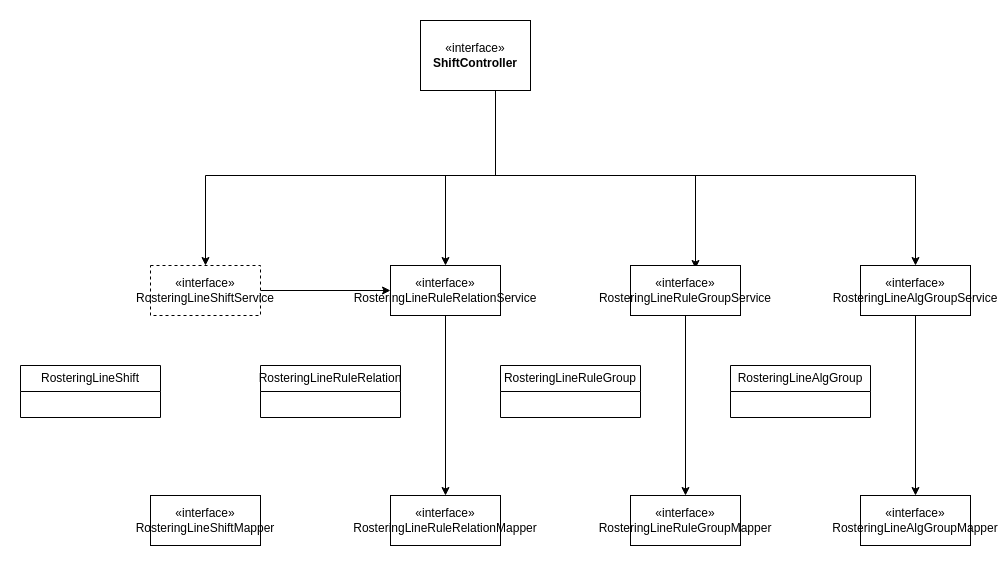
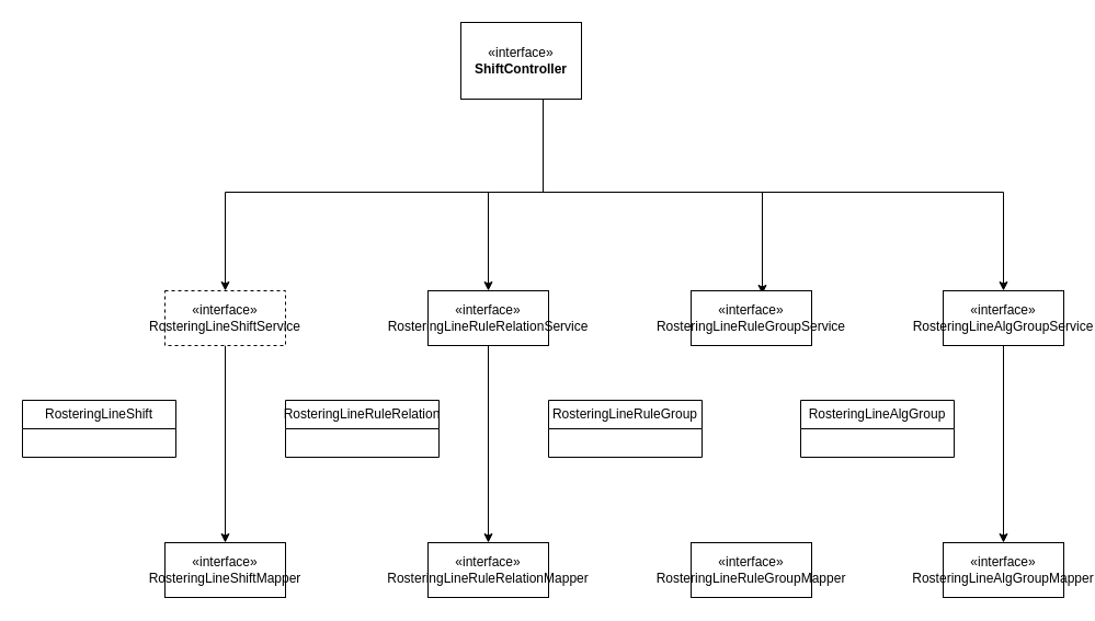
  <mxCell id="0" />
  <mxCell id="1" parent="0" />
  <mxCell id="2" style="edgeStyle=orthogonalEdgeStyle;rounded=0;orthogonalLoop=1;jettySize=auto;html=1;" edge="1" parent="1" source="6" target="13"><mxGeometry relative="1" as="geometry"><Array as="points"><mxPoint x="495" y="175" /><mxPoint x="445" y="175" /></Array></mxGeometry></mxCell>
  <mxCell id="3" style="edgeStyle=orthogonalEdgeStyle;rounded=0;orthogonalLoop=1;jettySize=auto;html=1;entryX=0.591;entryY=0.06;entryDx=0;entryDy=0;entryPerimeter=0;" edge="1" parent="1" source="6" target="18"><mxGeometry relative="1" as="geometry"><Array as="points"><mxPoint x="495" y="175" /><mxPoint x="695" y="175" /></Array></mxGeometry></mxCell>
  <mxCell id="4" style="edgeStyle=orthogonalEdgeStyle;rounded=0;orthogonalLoop=1;jettySize=auto;html=1;" edge="1" parent="1" source="6" target="23"><mxGeometry relative="1" as="geometry"><Array as="points"><mxPoint x="495" y="175" /><mxPoint x="915" y="175" /></Array></mxGeometry></mxCell>
  <mxCell id="5" style="edgeStyle=orthogonalEdgeStyle;rounded=0;orthogonalLoop=1;jettySize=auto;html=1;entryX=0.5;entryY=0;entryDx=0;entryDy=0;" edge="1" parent="1" source="6" target="8"><mxGeometry relative="1" as="geometry"><Array as="points"><mxPoint x="495" y="175" /><mxPoint x="205" y="175" /></Array></mxGeometry></mxCell>
  <mxCell id="6" value="«interface»&lt;br&gt;&lt;b&gt;ShiftController&lt;/b&gt;" style="html=1;whiteSpace=wrap;" vertex="1" parent="1"><mxGeometry x="420" y="20" width="110" height="70" as="geometry" /></mxCell>
- <mxCell id="7" style="edgeStyle=orthogonalEdgeStyle;rounded=0;orthogonalLoop=1;jettySize=auto;html=1;" edge="1" parent="1" source="8" target="13"><mxGeometry relative="1" as="geometry" /></mxCell>
+ <mxCell id="7" style="edgeStyle=orthogonalEdgeStyle;rounded=0;orthogonalLoop=1;jettySize=auto;html=1;" edge="1" parent="1" source="8" target="9"><mxGeometry relative="1" as="geometry" /></mxCell>
  <mxCell id="8" value="«interface»&lt;br&gt;RosteringLineShiftService" style="html=1;whiteSpace=wrap;dashed=1;" vertex="1" parent="1"><mxGeometry x="150" y="265" width="110" height="50" as="geometry" /></mxCell>
  <mxCell id="9" value="«interface»&lt;br&gt;RosteringLineShiftMapper" style="html=1;whiteSpace=wrap;" vertex="1" parent="1"><mxGeometry x="150" y="495" width="110" height="50" as="geometry" /></mxCell>
  <mxCell id="10" value="RosteringLineShift" style="swimlane;fontStyle=0;childLayout=stackLayout;horizontal=1;startSize=26;fillColor=none;horizontalStack=0;resizeParent=1;resizeParentMax=0;resizeLast=0;collapsible=1;marginBottom=0;whiteSpace=wrap;html=1;" vertex="1" parent="1"><mxGeometry x="20" y="365" width="140" height="52" as="geometry" /></mxCell>
  <mxCell id="11" value="&amp;nbsp;" style="text;strokeColor=none;fillColor=none;align=left;verticalAlign=top;spacingLeft=4;spacingRight=4;overflow=hidden;rotatable=0;points=[[0,0.5],[1,0.5]];portConstraint=eastwest;whiteSpace=wrap;html=1;" vertex="1" parent="10"><mxGeometry y="26" width="140" height="26" as="geometry" /></mxCell>
  <mxCell id="12" style="edgeStyle=orthogonalEdgeStyle;rounded=0;orthogonalLoop=1;jettySize=auto;html=1;" edge="1" parent="1" source="13" target="14"><mxGeometry relative="1" as="geometry" /></mxCell>
  <mxCell id="13" value="«interface»&lt;br&gt;RosteringLineRuleRelationService" style="html=1;whiteSpace=wrap;" vertex="1" parent="1"><mxGeometry x="390" y="265" width="110" height="50" as="geometry" /></mxCell>
  <mxCell id="14" value="«interface»&lt;br&gt;RosteringLineRuleRelationMapper" style="html=1;whiteSpace=wrap;" vertex="1" parent="1"><mxGeometry x="390" y="495" width="110" height="50" as="geometry" /></mxCell>
  <mxCell id="15" value="RosteringLineRuleRelation" style="swimlane;fontStyle=0;childLayout=stackLayout;horizontal=1;startSize=26;fillColor=none;horizontalStack=0;resizeParent=1;resizeParentMax=0;resizeLast=0;collapsible=1;marginBottom=0;whiteSpace=wrap;html=1;" vertex="1" parent="1"><mxGeometry x="260" y="365" width="140" height="52" as="geometry" /></mxCell>
  <mxCell id="16" value="&amp;nbsp;" style="text;strokeColor=none;fillColor=none;align=left;verticalAlign=top;spacingLeft=4;spacingRight=4;overflow=hidden;rotatable=0;points=[[0,0.5],[1,0.5]];portConstraint=eastwest;whiteSpace=wrap;html=1;" vertex="1" parent="15"><mxGeometry y="26" width="140" height="26" as="geometry" /></mxCell>
- <mxCell id="17" style="edgeStyle=orthogonalEdgeStyle;rounded=0;orthogonalLoop=1;jettySize=auto;html=1;" edge="1" parent="1" source="18" target="19"><mxGeometry relative="1" as="geometry" /></mxCell>
  <mxCell id="18" value="«interface»&lt;br&gt;RosteringLineRuleGroupService" style="html=1;whiteSpace=wrap;" vertex="1" parent="1"><mxGeometry x="630" y="265" width="110" height="50" as="geometry" /></mxCell>
  <mxCell id="19" value="«interface»&lt;br&gt;RosteringLineRuleGroupMapper" style="html=1;whiteSpace=wrap;" vertex="1" parent="1"><mxGeometry x="630" y="495" width="110" height="50" as="geometry" /></mxCell>
  <mxCell id="20" value="RosteringLineRuleGroup" style="swimlane;fontStyle=0;childLayout=stackLayout;horizontal=1;startSize=26;fillColor=none;horizontalStack=0;resizeParent=1;resizeParentMax=0;resizeLast=0;collapsible=1;marginBottom=0;whiteSpace=wrap;html=1;" vertex="1" parent="1"><mxGeometry x="500" y="365" width="140" height="52" as="geometry" /></mxCell>
  <mxCell id="21" value="&amp;nbsp;" style="text;strokeColor=none;fillColor=none;align=left;verticalAlign=top;spacingLeft=4;spacingRight=4;overflow=hidden;rotatable=0;points=[[0,0.5],[1,0.5]];portConstraint=eastwest;whiteSpace=wrap;html=1;" vertex="1" parent="20"><mxGeometry y="26" width="140" height="26" as="geometry" /></mxCell>
  <mxCell id="22" style="edgeStyle=orthogonalEdgeStyle;rounded=0;orthogonalLoop=1;jettySize=auto;html=1;" edge="1" parent="1" source="23" target="24"><mxGeometry relative="1" as="geometry" /></mxCell>
  <mxCell id="23" value="«interface»&lt;br&gt;RosteringLineAlgGroupService" style="html=1;whiteSpace=wrap;" vertex="1" parent="1"><mxGeometry x="860" y="265" width="110" height="50" as="geometry" /></mxCell>
  <mxCell id="24" value="«interface»&lt;br&gt;RosteringLineAlgGroupMapper" style="html=1;whiteSpace=wrap;" vertex="1" parent="1"><mxGeometry x="860" y="495" width="110" height="50" as="geometry" /></mxCell>
  <mxCell id="25" value="RosteringLineAlgGroup" style="swimlane;fontStyle=0;childLayout=stackLayout;horizontal=1;startSize=26;fillColor=none;horizontalStack=0;resizeParent=1;resizeParentMax=0;resizeLast=0;collapsible=1;marginBottom=0;whiteSpace=wrap;html=1;" vertex="1" parent="1"><mxGeometry x="730" y="365" width="140" height="52" as="geometry" /></mxCell>
  <mxCell id="26" value="&amp;nbsp;" style="text;strokeColor=none;fillColor=none;align=left;verticalAlign=top;spacingLeft=4;spacingRight=4;overflow=hidden;rotatable=0;points=[[0,0.5],[1,0.5]];portConstraint=eastwest;whiteSpace=wrap;html=1;" vertex="1" parent="25"><mxGeometry y="26" width="140" height="26" as="geometry" /></mxCell>
